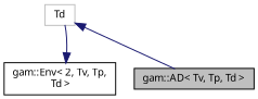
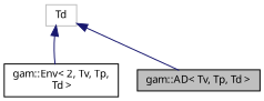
  digraph {
    node [color=black fontname="FreeSans.ttf" fontsize=10 shape=record]
    edge [color=midnightblue dir=back fontname="FreeSans.ttf" fontsize=10 labelfontname="FreeSans.ttf" labelfontsize=10 style=solid]
    n1 [fillcolor=grey75 fontcolor=black height=0.2 label="gam::AD\< Tv, Tp, Td \>" style=filled width=0.4]
    n2 [height=0.2 label="gam::Env\< 2, Tv, Tp,\l Td \>" width=0.4]
    n3 [color=grey75 height=0.2 label=Td width=0.4]
    n3 -> n1
-   n2 -> n3
+   n3 -> n2
  }
